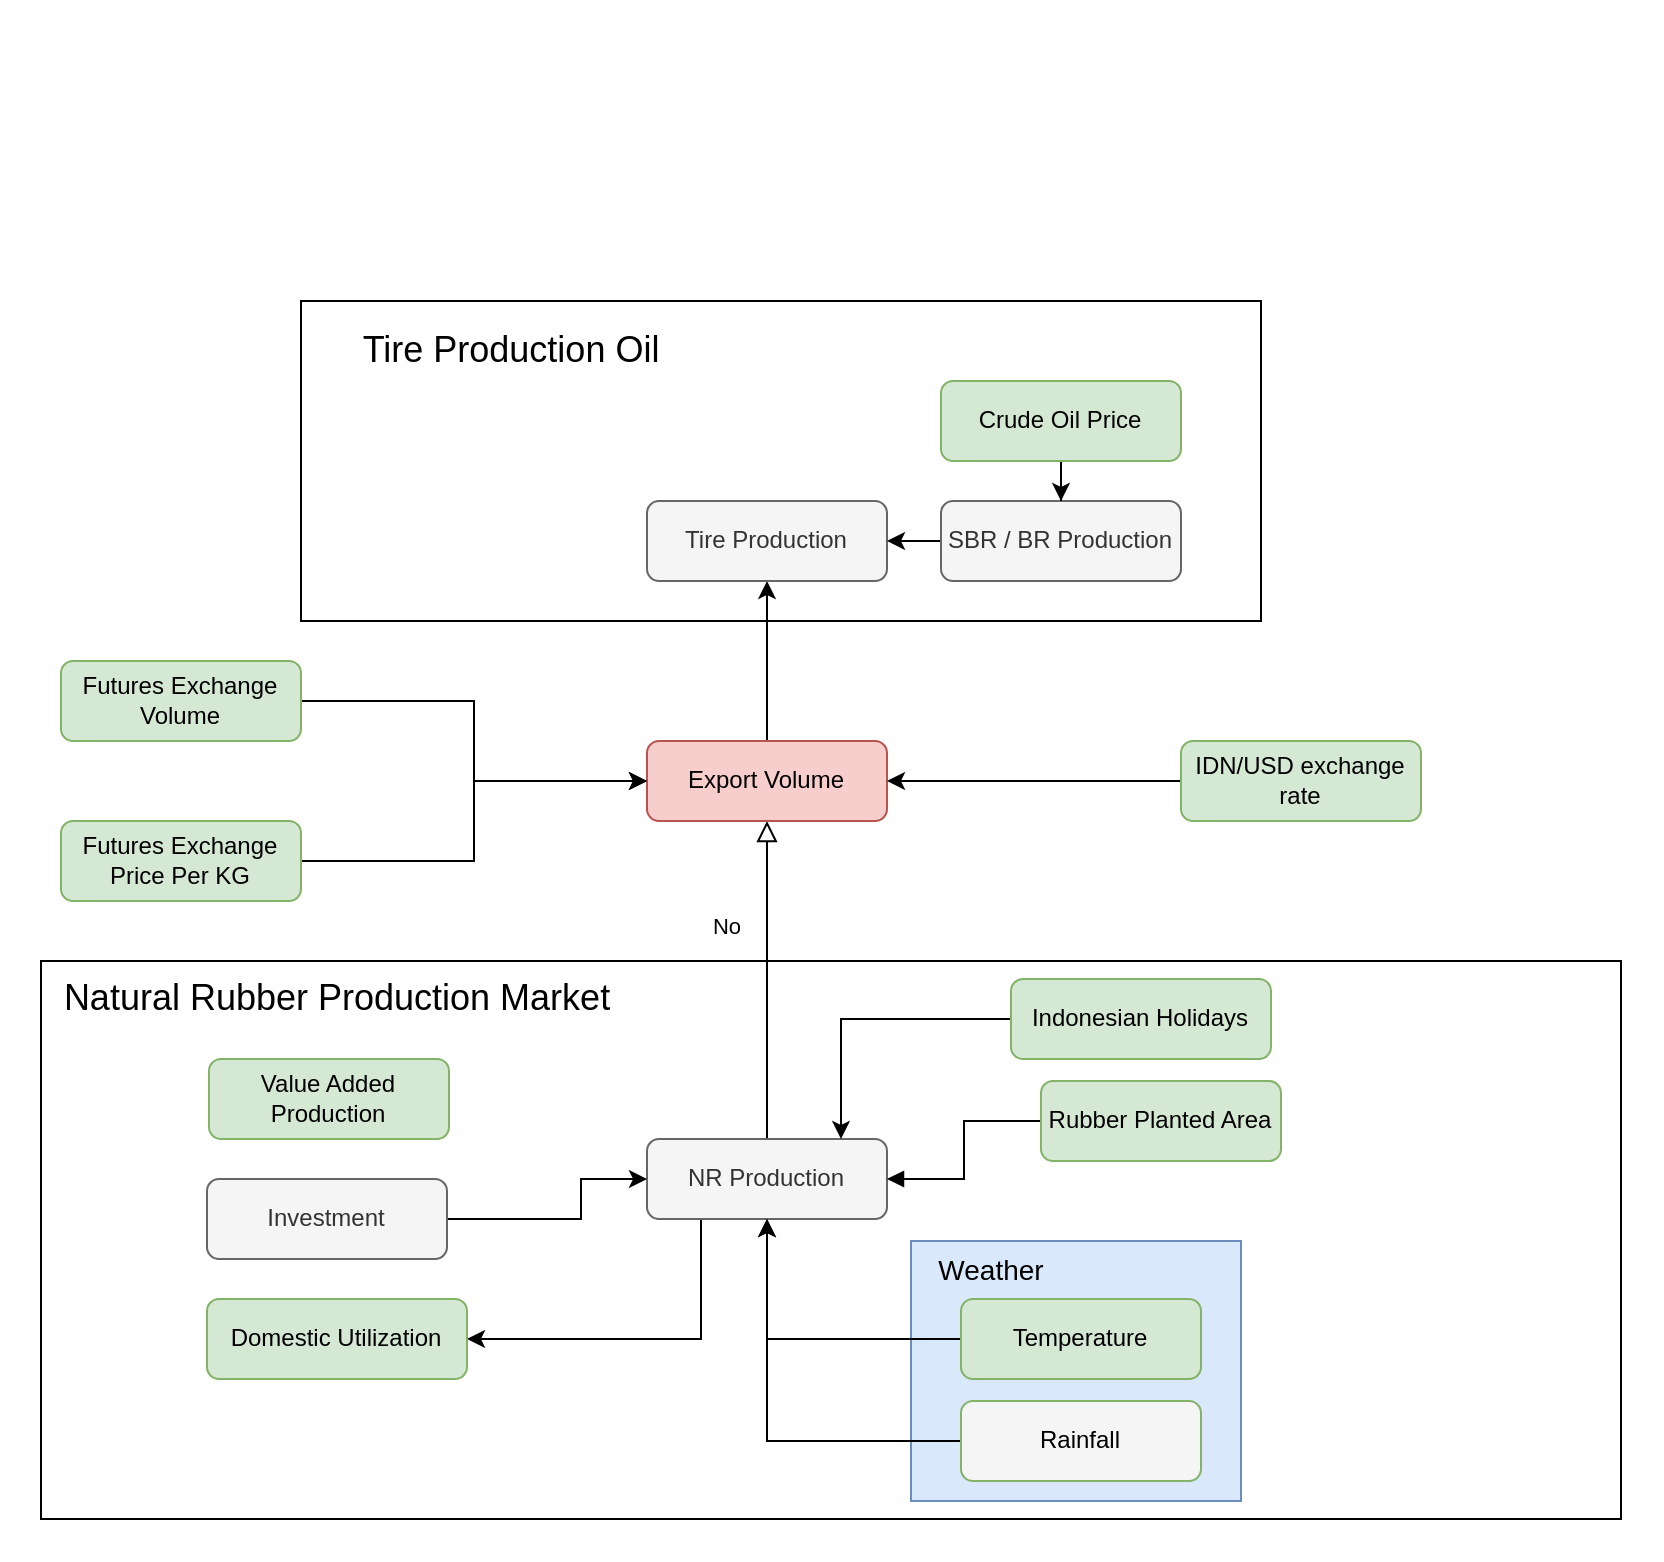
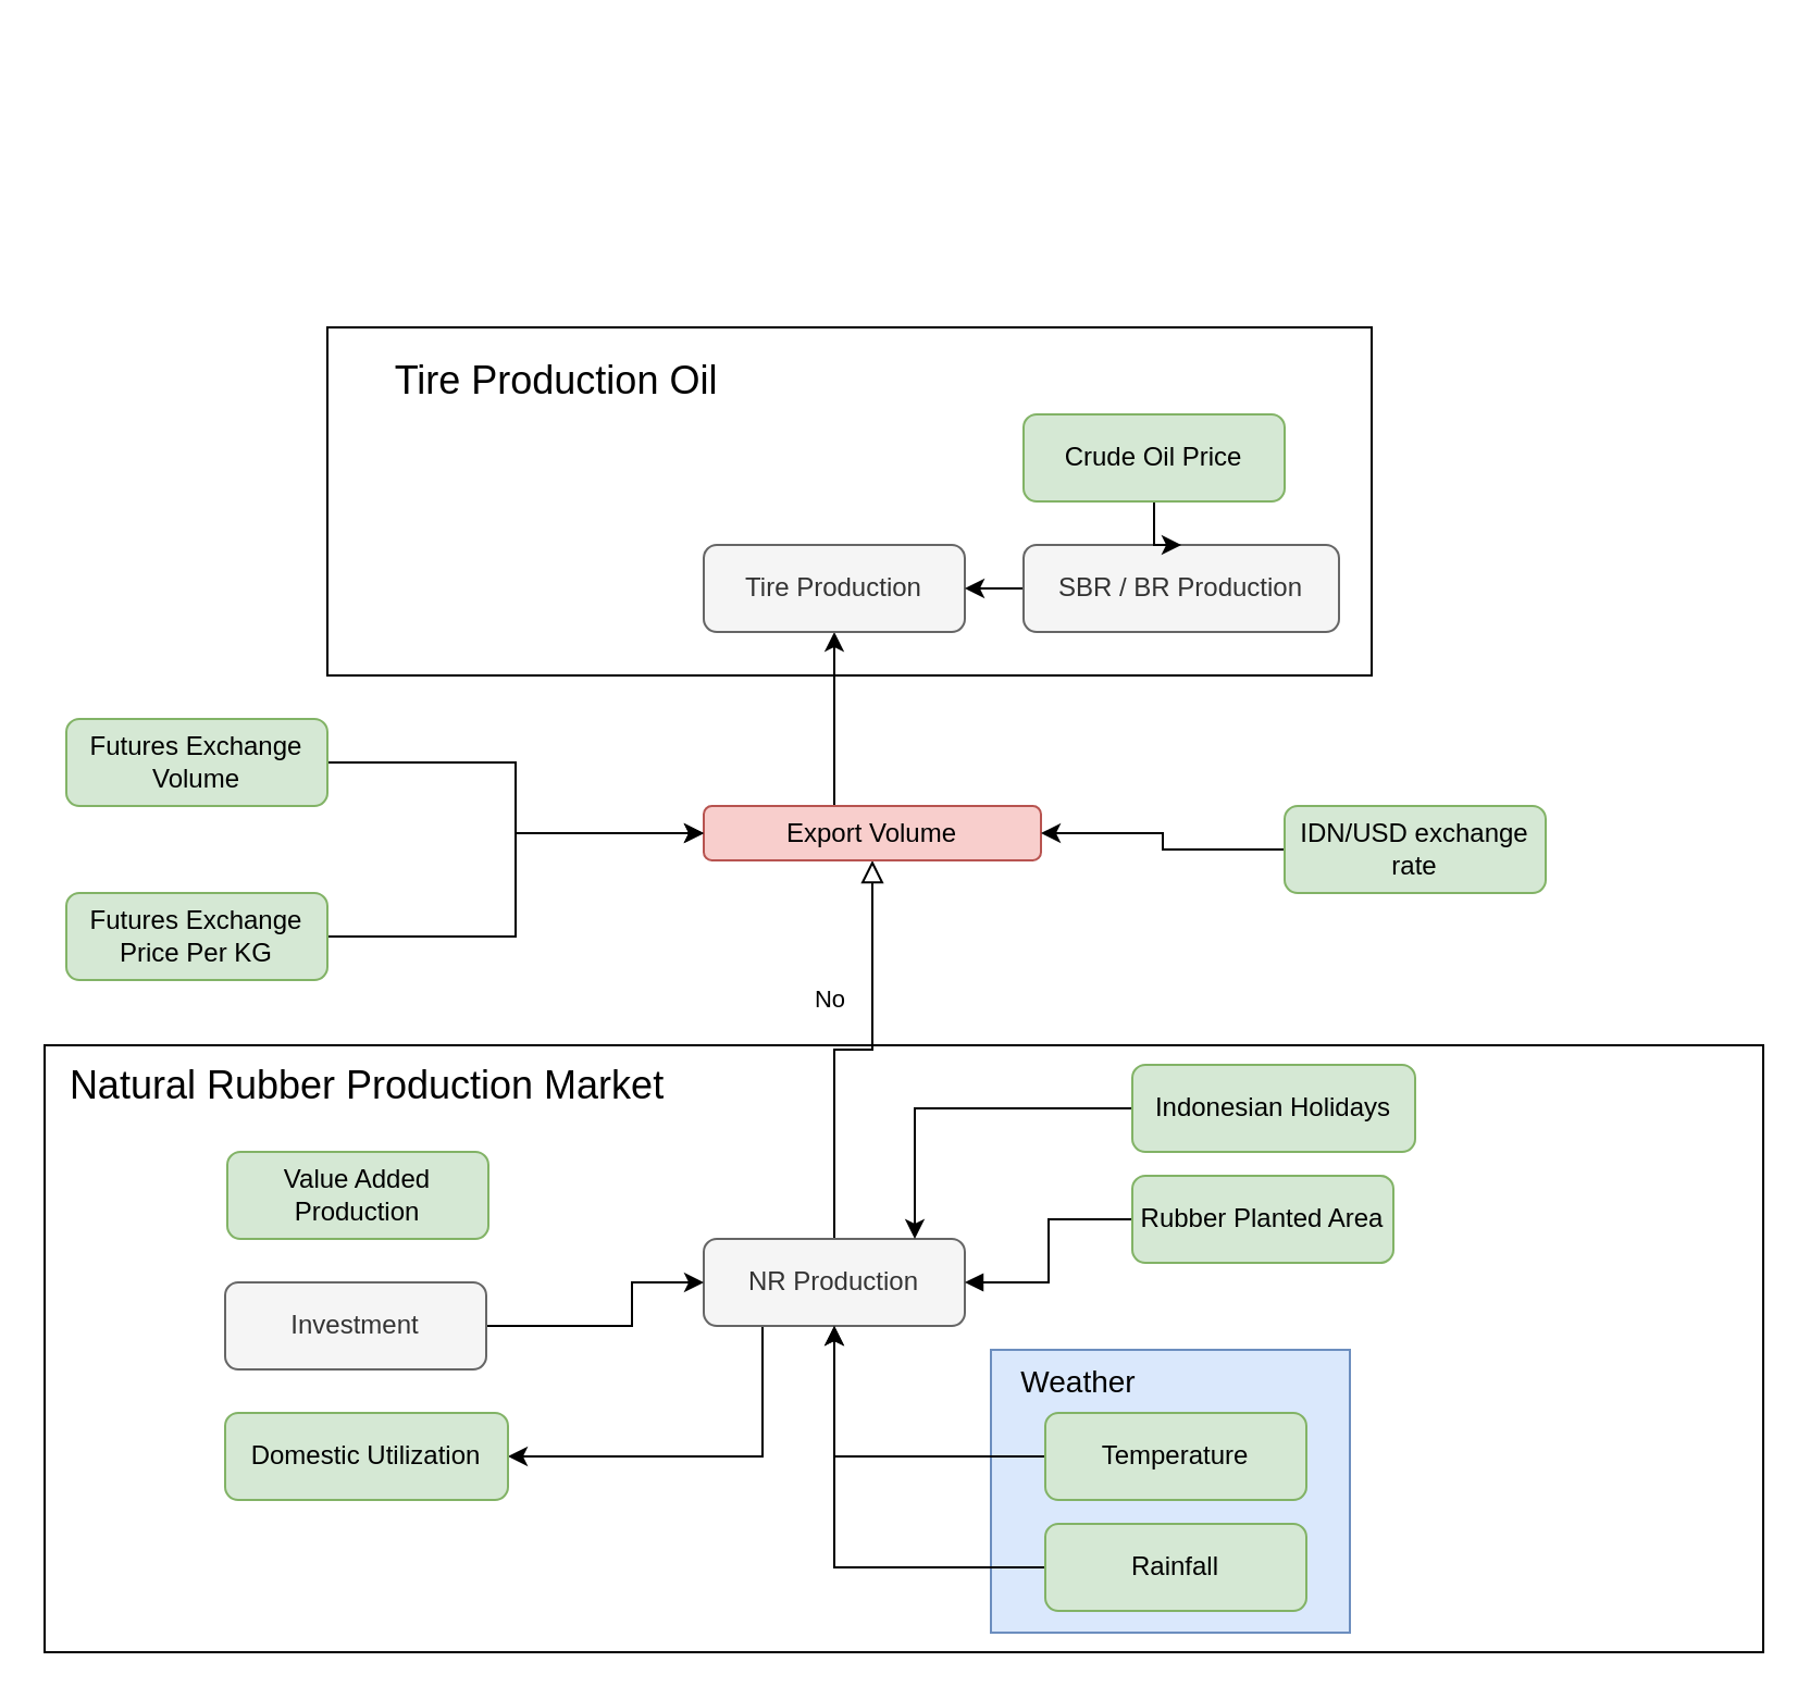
  <mxCell id="0" />
  <mxCell id="1" parent="0" />
  <mxCell id="2" value="" style="rounded=0;whiteSpace=wrap;html=1;" vertex="1" parent="1"><mxGeometry x="20" y="480" width="790" height="279" as="geometry" /></mxCell>
  <mxCell id="3" value="" style="rounded=0;whiteSpace=wrap;html=1;" vertex="1" parent="1"><mxGeometry x="150" y="150" width="480" height="160" as="geometry" /></mxCell>
  <mxCell id="4" value="No" style="rounded=0;html=1;jettySize=auto;orthogonalLoop=1;fontSize=11;endArrow=block;endFill=0;endSize=8;strokeWidth=1;shadow=0;labelBackgroundColor=none;edgeStyle=orthogonalEdgeStyle;exitX=0.5;exitY=0;exitDx=0;exitDy=0;" edge="1" parent="1" source="8" target="6"><mxGeometry x="0.333" y="20" relative="1" as="geometry"><mxPoint as="offset" /><mxPoint x="360" y="720" as="sourcePoint" /></mxGeometry></mxCell>
  <mxCell id="5" style="edgeStyle=orthogonalEdgeStyle;rounded=0;orthogonalLoop=1;jettySize=auto;html=1;" edge="1" parent="1" source="6" target="17"><mxGeometry relative="1" as="geometry"><Array as="points"><mxPoint x="383" y="310" /><mxPoint x="383" y="310" /></Array></mxGeometry></mxCell>
- <mxCell id="6" value="Export Volume" style="rounded=1;whiteSpace=wrap;html=1;fontSize=12;glass=0;strokeWidth=1;shadow=0;fillColor=#f8cecc;strokeColor=#b85450;" vertex="1" parent="1"><mxGeometry x="323" y="370" width="120" height="40" as="geometry" /></mxCell>
+ <mxCell id="6" value="Export Volume" style="rounded=1;whiteSpace=wrap;html=1;fontSize=12;glass=0;strokeWidth=1;shadow=0;fillColor=#f8cecc;strokeColor=#b85450;" vertex="1" parent="1"><mxGeometry x="323" y="370" width="155" height="25" as="geometry" /></mxCell>
  <mxCell id="7" style="edgeStyle=orthogonalEdgeStyle;rounded=0;orthogonalLoop=1;jettySize=auto;html=1;entryX=1;entryY=0.5;entryDx=0;entryDy=0;" edge="1" parent="1" source="8" target="25"><mxGeometry relative="1" as="geometry"><Array as="points"><mxPoint x="350" y="669" /></Array></mxGeometry></mxCell>
  <mxCell id="8" value="NR Production" style="rounded=1;whiteSpace=wrap;html=1;fontSize=12;glass=0;strokeWidth=1;shadow=0;fillColor=#f5f5f5;strokeColor=#666666;fontColor=#333333;" vertex="1" parent="1"><mxGeometry x="323" y="569" width="120" height="40" as="geometry" /></mxCell>
  <mxCell id="9" style="edgeStyle=orthogonalEdgeStyle;rounded=0;orthogonalLoop=1;jettySize=auto;html=1;" edge="1" parent="1" source="10" target="8"><mxGeometry relative="1" as="geometry"><Array as="points"><mxPoint x="290" y="609" /><mxPoint x="290" y="589" /></Array></mxGeometry></mxCell>
  <mxCell id="10" value="Investment" style="rounded=1;whiteSpace=wrap;html=1;fontSize=12;glass=0;strokeWidth=1;shadow=0;fillColor=#f5f5f5;strokeColor=#666666;fontColor=#333333;" vertex="1" parent="1"><mxGeometry x="103" y="589" width="120" height="40" as="geometry" /></mxCell>
  <mxCell id="11" style="edgeStyle=orthogonalEdgeStyle;rounded=0;orthogonalLoop=1;jettySize=auto;html=1;entryX=1;entryY=0.5;entryDx=0;entryDy=0;fontSize=18;" edge="1" parent="1" source="12" target="6"><mxGeometry relative="1" as="geometry" /></mxCell>
  <mxCell id="12" value="IDN/USD exchange rate" style="rounded=1;whiteSpace=wrap;html=1;fontSize=12;glass=0;strokeWidth=1;shadow=0;fillColor=#d5e8d4;strokeColor=#82b366;" vertex="1" parent="1"><mxGeometry x="590" y="370" width="120" height="40" as="geometry" /></mxCell>
  <mxCell id="13" style="edgeStyle=orthogonalEdgeStyle;rounded=0;orthogonalLoop=1;jettySize=auto;html=1;" edge="1" parent="1" source="14" target="6"><mxGeometry relative="1" as="geometry" /></mxCell>
  <mxCell id="14" value="Futures Exchange Volume" style="rounded=1;whiteSpace=wrap;html=1;fontSize=12;glass=0;strokeWidth=1;shadow=0;fillColor=#d5e8d4;strokeColor=#82b366;" vertex="1" parent="1"><mxGeometry x="30" y="330" width="120" height="40" as="geometry" /></mxCell>
  <mxCell id="15" style="edgeStyle=orthogonalEdgeStyle;rounded=0;orthogonalLoop=1;jettySize=auto;html=1;entryX=0;entryY=0.5;entryDx=0;entryDy=0;fontSize=18;" edge="1" parent="1" source="16" target="6"><mxGeometry relative="1" as="geometry" /></mxCell>
  <mxCell id="16" value="Futures Exchange Price Per KG" style="rounded=1;whiteSpace=wrap;html=1;fontSize=12;glass=0;strokeWidth=1;shadow=0;fillColor=#d5e8d4;strokeColor=#82b366;" vertex="1" parent="1"><mxGeometry x="30" y="410" width="120" height="40" as="geometry" /></mxCell>
  <mxCell id="17" value="Tire Production" style="rounded=1;whiteSpace=wrap;html=1;fontSize=12;glass=0;strokeWidth=1;shadow=0;fillColor=#f5f5f5;strokeColor=#666666;fontColor=#333333;" vertex="1" parent="1"><mxGeometry x="323" y="250" width="120" height="40" as="geometry" /></mxCell>
  <mxCell id="18" style="edgeStyle=orthogonalEdgeStyle;rounded=0;orthogonalLoop=1;jettySize=auto;html=1;" edge="1" parent="1" source="19" target="17"><mxGeometry relative="1" as="geometry"><mxPoint x="565" y="132" as="targetPoint" /></mxGeometry></mxCell>
- <mxCell id="19" value="SBR / BR Production" style="rounded=1;whiteSpace=wrap;html=1;fontSize=12;glass=0;strokeWidth=1;shadow=0;fillColor=#f5f5f5;strokeColor=#666666;fontColor=#333333;" vertex="1" parent="1"><mxGeometry x="470" y="250" width="120" height="40" as="geometry" /></mxCell>
+ <mxCell id="19" value="SBR / BR Production" style="rounded=1;whiteSpace=wrap;html=1;fontSize=12;glass=0;strokeWidth=1;shadow=0;fillColor=#f5f5f5;strokeColor=#666666;fontColor=#333333;" vertex="1" parent="1"><mxGeometry x="470" y="250" width="145" height="40" as="geometry" /></mxCell>
  <mxCell id="20" style="edgeStyle=orthogonalEdgeStyle;rounded=0;orthogonalLoop=1;jettySize=auto;html=1;entryX=1;entryY=0.5;entryDx=0;entryDy=0;" edge="1" parent="1"><mxGeometry relative="1" as="geometry"><Array as="points"><mxPoint x="655" y="20" /><mxPoint x="655" y="172" /></Array><mxPoint x="625" y="172" as="targetPoint" /></mxGeometry></mxCell>
  <mxCell id="21" style="edgeStyle=orthogonalEdgeStyle;rounded=0;orthogonalLoop=1;jettySize=auto;html=1;entryX=0.5;entryY=0;entryDx=0;entryDy=0;" edge="1" parent="1" source="22" target="19"><mxGeometry relative="1" as="geometry" /></mxCell>
  <mxCell id="22" value="Crude Oil Price" style="rounded=1;whiteSpace=wrap;html=1;fontSize=12;glass=0;strokeWidth=1;shadow=0;fillColor=#d5e8d4;strokeColor=#82b366;" vertex="1" parent="1"><mxGeometry x="470" y="190" width="120" height="40" as="geometry" /></mxCell>
  <mxCell id="23" style="edgeStyle=orthogonalEdgeStyle;rounded=0;orthogonalLoop=1;jettySize=auto;html=1;" edge="1" parent="1" source="24" target="8"><mxGeometry relative="1" as="geometry"><mxPoint x="580" y="449" as="targetPoint" /><Array as="points"><mxPoint x="420" y="509" /></Array></mxGeometry></mxCell>
- <mxCell id="24" value="Indonesian Holidays" style="rounded=1;whiteSpace=wrap;html=1;fontSize=12;glass=0;strokeWidth=1;shadow=0;fillColor=#d5e8d4;strokeColor=#82b366;" vertex="1" parent="1"><mxGeometry x="505" y="489" width="130" height="40" as="geometry" /></mxCell>
+ <mxCell id="24" value="Indonesian Holidays" style="rounded=1;whiteSpace=wrap;html=1;fontSize=12;glass=0;strokeWidth=1;shadow=0;fillColor=#d5e8d4;strokeColor=#82b366;" vertex="1" parent="1"><mxGeometry x="520" y="489" width="130" height="40" as="geometry" /></mxCell>
  <mxCell id="25" value="Domestic Utilization" style="rounded=1;whiteSpace=wrap;html=1;fontSize=12;glass=0;strokeWidth=1;shadow=0;fillColor=#d5e8d4;strokeColor=#82b366;" vertex="1" parent="1"><mxGeometry x="103" y="649" width="130" height="40" as="geometry" /></mxCell>
  <mxCell id="26" value="Value Added Production" style="rounded=1;whiteSpace=wrap;html=1;fontSize=12;glass=0;strokeWidth=1;shadow=0;fillColor=#d5e8d4;strokeColor=#82b366;" vertex="1" parent="1"><mxGeometry x="104" y="529" width="120" height="40" as="geometry" /></mxCell>
  <mxCell id="27" style="edgeStyle=orthogonalEdgeStyle;rounded=0;jumpSize=13;orthogonalLoop=1;jettySize=auto;html=1;entryX=1;entryY=0.5;entryDx=0;entryDy=0;endArrow=block;endFill=1;" edge="1" parent="1" source="28" target="8"><mxGeometry relative="1" as="geometry" /></mxCell>
  <mxCell id="28" value="Rubber Planted Area" style="rounded=1;whiteSpace=wrap;html=1;fontSize=12;glass=0;strokeWidth=1;shadow=0;fillColor=#d5e8d4;strokeColor=#82b366;" vertex="1" parent="1"><mxGeometry x="520" y="540" width="120" height="40" as="geometry" /></mxCell>
  <mxCell id="29" value="Tire Production Oil" style="text;html=1;align=center;verticalAlign=middle;resizable=0;points=[];autosize=1;strokeWidth=1;fontSize=18;" vertex="1" parent="1"><mxGeometry x="150" y="160" width="210" height="30" as="geometry" /></mxCell>
  <mxCell id="30" value="Natural Rubber Production Market" style="text;html=1;align=center;verticalAlign=middle;resizable=0;points=[];autosize=1;strokeWidth=1;fontSize=18;" vertex="1" parent="1"><mxGeometry x="23" y="484" width="290" height="30" as="geometry" /></mxCell>
  <mxCell id="31" value="" style="rounded=0;whiteSpace=wrap;html=1;strokeWidth=1;fontSize=18;fillColor=#dae8fc;strokeColor=#6c8ebf;" vertex="1" parent="1"><mxGeometry x="455" y="620" width="165" height="130" as="geometry" /></mxCell>
  <mxCell id="32" style="edgeStyle=orthogonalEdgeStyle;rounded=0;orthogonalLoop=1;jettySize=auto;html=1;entryX=0.5;entryY=1;entryDx=0;entryDy=0;" edge="1" parent="1" source="33" target="8"><mxGeometry relative="1" as="geometry" /></mxCell>
- <mxCell id="33" value="Rainfall" style="rounded=1;whiteSpace=wrap;html=1;fontSize=12;glass=0;strokeWidth=1;shadow=0;fillColor=#f5f5f5;strokeColor=#82b366;" vertex="1" parent="1"><mxGeometry x="480" y="700" width="120" height="40" as="geometry" /></mxCell>
+ <mxCell id="33" value="Rainfall" style="rounded=1;whiteSpace=wrap;html=1;fontSize=12;glass=0;strokeWidth=1;shadow=0;fillColor=#d5e8d4;strokeColor=#82b366;" vertex="1" parent="1"><mxGeometry x="480" y="700" width="120" height="40" as="geometry" /></mxCell>
  <mxCell id="34" style="edgeStyle=orthogonalEdgeStyle;rounded=0;orthogonalLoop=1;jettySize=auto;html=1;entryX=0.5;entryY=1;entryDx=0;entryDy=0;" edge="1" parent="1" source="35" target="8"><mxGeometry relative="1" as="geometry" /></mxCell>
  <mxCell id="35" value="Temperature" style="rounded=1;whiteSpace=wrap;html=1;fontSize=12;glass=0;strokeWidth=1;shadow=0;fillColor=#d5e8d4;strokeColor=#82b366;" vertex="1" parent="1"><mxGeometry x="480" y="649" width="120" height="40" as="geometry" /></mxCell>
  <mxCell id="36" value="&lt;font style=&quot;font-size: 14px&quot;&gt;Weather&lt;/font&gt;" style="text;html=1;align=center;verticalAlign=middle;resizable=0;points=[];autosize=1;fontSize=18;" vertex="1" parent="1"><mxGeometry x="460" y="619" width="70" height="30" as="geometry" /></mxCell>
